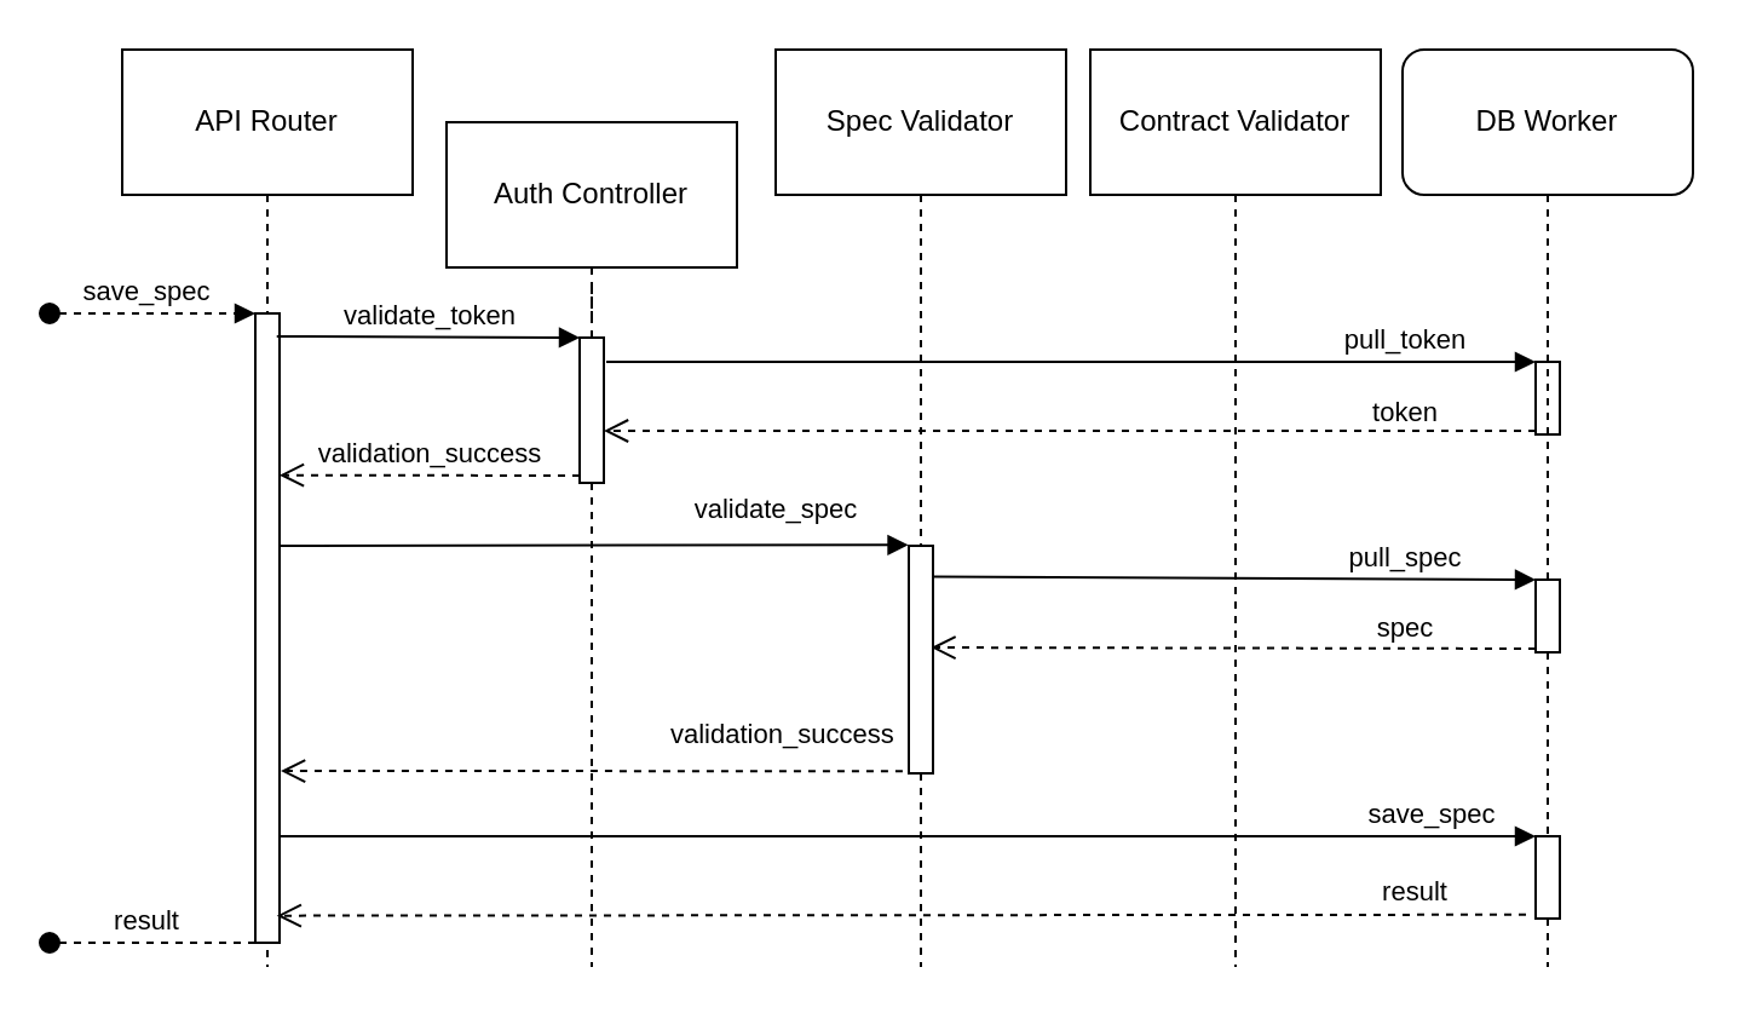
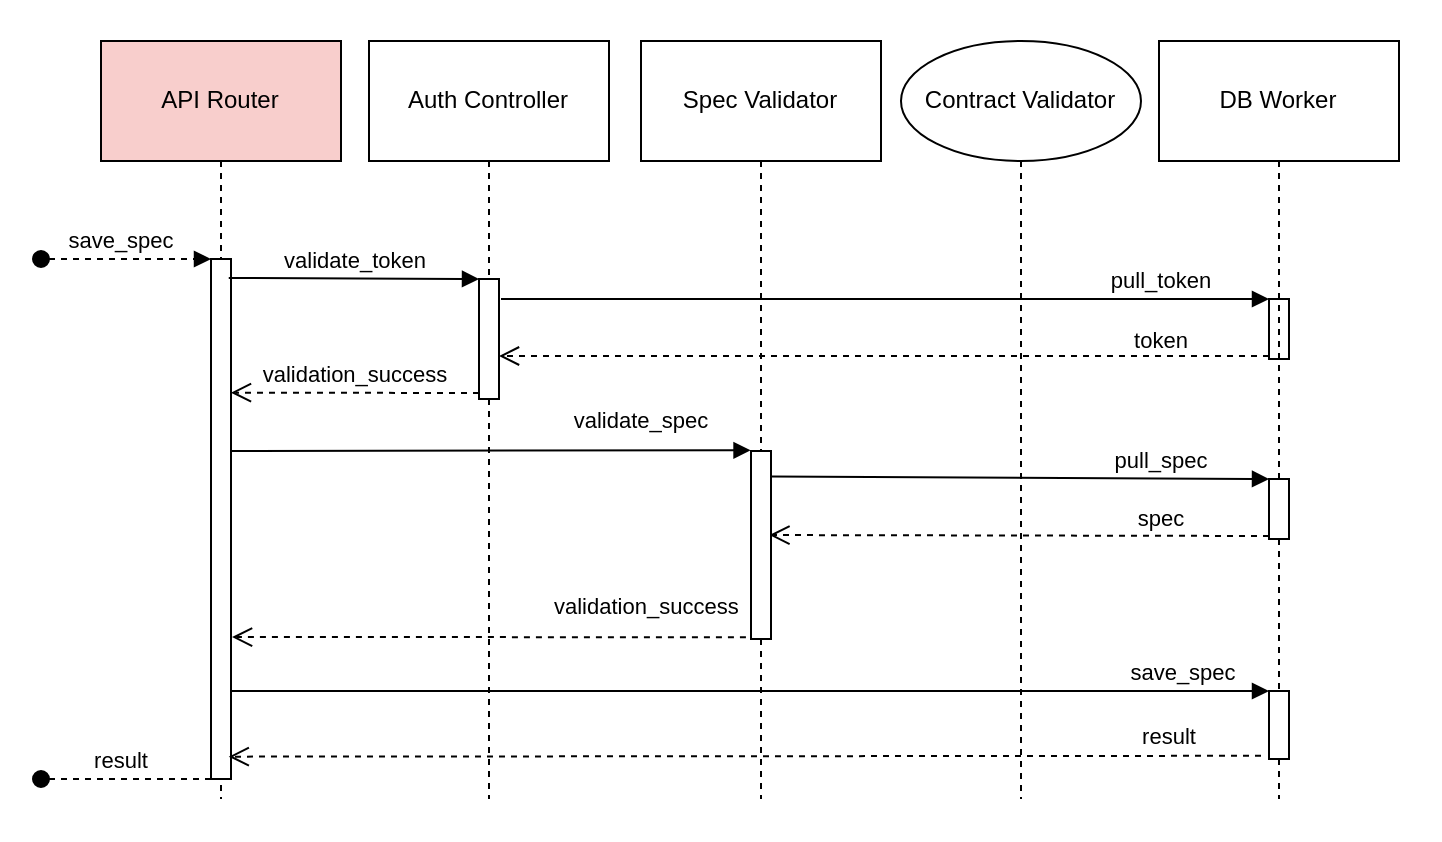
  <mxCell id="0" />
  <mxCell id="1" parent="0" />
  <mxCell id="2" style="edgeStyle=orthogonalEdgeStyle;rounded=0;orthogonalLoop=1;jettySize=auto;html=1;exitX=0.5;exitY=1;exitDx=0;exitDy=0;dashed=1;endArrow=none;endFill=0;" parent="1" source="3" edge="1"><mxGeometry relative="1" as="geometry"><mxPoint x="110" y="399" as="targetPoint" /></mxGeometry></mxCell>
- <mxCell id="3" value="API Router" style="rounded=0;whiteSpace=wrap;html=1;" parent="1" vertex="1"><mxGeometry x="50" y="20" width="120" height="60" as="geometry" /></mxCell>
+ <mxCell id="3" value="API Router" style="rounded=0;whiteSpace=wrap;html=1;fillColor=#f8cecc;" parent="1" vertex="1"><mxGeometry x="50" y="20" width="120" height="60" as="geometry" /></mxCell>
  <mxCell id="4" style="edgeStyle=orthogonalEdgeStyle;rounded=0;orthogonalLoop=1;jettySize=auto;html=1;exitX=0.5;exitY=1;exitDx=0;exitDy=0;dashed=1;endArrow=none;endFill=0;startArrow=none;" parent="1" source="24" edge="1"><mxGeometry relative="1" as="geometry"><mxPoint x="244" y="399" as="targetPoint" /></mxGeometry></mxCell>
- <mxCell id="5" value="Auth Controller" style="rounded=0;whiteSpace=wrap;html=1;" parent="1" vertex="1"><mxGeometry x="184" y="50" width="120" height="60" as="geometry" /></mxCell>
+ <mxCell id="5" value="Auth Controller" style="rounded=0;whiteSpace=wrap;html=1;" parent="1" vertex="1"><mxGeometry x="184" y="20" width="120" height="60" as="geometry" /></mxCell>
  <mxCell id="6" style="edgeStyle=orthogonalEdgeStyle;rounded=0;orthogonalLoop=1;jettySize=auto;html=1;exitX=0.5;exitY=1;exitDx=0;exitDy=0;dashed=1;endArrow=none;endFill=0;startArrow=none;" parent="1" source="31" edge="1"><mxGeometry relative="1" as="geometry"><mxPoint x="380" y="399" as="targetPoint" /></mxGeometry></mxCell>
  <mxCell id="7" value="Spec Validator&lt;span style=&quot;color: rgba(0 , 0 , 0 , 0) ; font-family: monospace ; font-size: 0px&quot;&gt;%3CmxGraphModel%3E%3Croot%3E%3CmxCell%20id%3D%220%22%2F%3E%3CmxCell%20id%3D%221%22%20parent%3D%220%22%2F%3E%3CmxCell%20id%3D%222%22%20value%3D%22Auth%20Controller%22%20style%3D%22rounded%3D0%3BwhiteSpace%3Dwrap%3Bhtml%3D1%3B%22%20vertex%3D%221%22%20parent%3D%221%22%3E%3CmxGeometry%20x%3D%22354%22%20y%3D%22110%22%20width%3D%22120%22%20height%3D%2260%22%20as%3D%22geometry%22%2F%3E%3C%2FmxCell%3E%3C%2Froot%3E%3C%2FmxGraphModel%3E&lt;/span&gt;" style="rounded=0;whiteSpace=wrap;html=1;" parent="1" vertex="1"><mxGeometry x="320" y="20" width="120" height="60" as="geometry" /></mxCell>
  <mxCell id="8" style="edgeStyle=orthogonalEdgeStyle;rounded=0;orthogonalLoop=1;jettySize=auto;html=1;exitX=0.5;exitY=1;exitDx=0;exitDy=0;dashed=1;endArrow=none;endFill=0;" parent="1" source="9" edge="1"><mxGeometry relative="1" as="geometry"><mxPoint x="510" y="399" as="targetPoint" /></mxGeometry></mxCell>
- <mxCell id="9" value="Contract Validator" style="rounded=0;whiteSpace=wrap;html=1;" parent="1" vertex="1"><mxGeometry x="450" y="20" width="120" height="60" as="geometry" /></mxCell>
+ <mxCell id="9" value="Contract Validator" style="ellipse;whiteSpace=wrap;html=1;" parent="1" vertex="1"><mxGeometry x="450" y="20" width="120" height="60" as="geometry" /></mxCell>
  <mxCell id="10" style="edgeStyle=orthogonalEdgeStyle;rounded=0;orthogonalLoop=1;jettySize=auto;html=1;exitX=0.5;exitY=1;exitDx=0;exitDy=0;dashed=1;endArrow=none;endFill=0;startArrow=none;" parent="1" source="22" edge="1"><mxGeometry relative="1" as="geometry"><mxPoint x="639" y="399" as="targetPoint" /></mxGeometry></mxCell>
- <mxCell id="11" value="DB Worker" style="whiteSpace=wrap;html=1;rounded=1;" parent="1" vertex="1"><mxGeometry x="579" y="20" width="120" height="60" as="geometry" /></mxCell>
+ <mxCell id="11" value="DB Worker" style="rounded=0;whiteSpace=wrap;html=1;" parent="1" vertex="1"><mxGeometry x="579" y="20" width="120" height="60" as="geometry" /></mxCell>
  <mxCell id="12" value="" style="html=1;points=[];perimeter=orthogonalPerimeter;" parent="1" vertex="1"><mxGeometry x="105" y="129" width="10" height="260" as="geometry" /></mxCell>
  <mxCell id="13" value="save_spec" style="html=1;verticalAlign=bottom;startArrow=oval;endArrow=block;startSize=8;rounded=0;dashed=1;" parent="1" edge="1"><mxGeometry x="-0.059" relative="1" as="geometry"><mxPoint x="20" y="129" as="sourcePoint" /><mxPoint as="offset" /><mxPoint x="105" y="129" as="targetPoint" /></mxGeometry></mxCell>
  <mxCell id="14" value="validate_token" style="html=1;verticalAlign=bottom;endArrow=block;entryX=0;entryY=0;rounded=0;exitX=0.887;exitY=0.043;exitDx=0;exitDy=0;exitPerimeter=0;" parent="1" edge="1"><mxGeometry relative="1" as="geometry"><mxPoint x="113.87" y="138.46" as="sourcePoint" /><mxPoint x="239" y="139" as="targetPoint" /></mxGeometry></mxCell>
  <mxCell id="15" value="validation_success" style="html=1;verticalAlign=bottom;endArrow=open;dashed=1;endSize=8;exitX=0;exitY=0.95;rounded=0;entryX=0.997;entryY=0.257;entryDx=0;entryDy=0;entryPerimeter=0;" parent="1" source="24" target="12" edge="1"><mxGeometry relative="1" as="geometry"><mxPoint x="140" y="229" as="targetPoint" /></mxGeometry></mxCell>
  <mxCell id="16" value="" style="html=1;verticalAlign=bottom;endArrow=open;dashed=1;endSize=8;exitX=0.886;exitY=0.97;rounded=0;exitDx=0;exitDy=0;exitPerimeter=0;entryX=1.051;entryY=0.727;entryDx=0;entryDy=0;entryPerimeter=0;" parent="1" edge="1" target="12" source="18"><mxGeometry x="-0.769" relative="1" as="geometry"><mxPoint x="115" y="315.5" as="targetPoint" /><mxPoint as="offset" /><mxPoint x="505" y="315.5" as="sourcePoint" /></mxGeometry></mxCell>
  <mxCell id="17" value="validate_spec" style="html=1;verticalAlign=bottom;endArrow=block;rounded=0;entryX=-0.023;entryY=-0.004;entryDx=0;entryDy=0;entryPerimeter=0;" parent="1" edge="1" target="31"><mxGeometry x="0.578" y="6" relative="1" as="geometry"><mxPoint x="115" y="225" as="sourcePoint" /><mxPoint x="370" y="229" as="targetPoint" /><mxPoint as="offset" /></mxGeometry></mxCell>
  <mxCell id="18" value="&lt;span style=&quot;color: rgb(0 , 0 , 0) ; font-family: &amp;#34;helvetica&amp;#34; ; font-size: 11px ; font-style: normal ; font-weight: 400 ; letter-spacing: normal ; text-align: center ; text-indent: 0px ; text-transform: none ; word-spacing: 0px ; background-color: rgb(255 , 255 , 255) ; display: inline ; float: none&quot;&gt;validation_success&lt;/span&gt;" style="text;whiteSpace=wrap;html=1;" parent="1" vertex="1"><mxGeometry x="275" y="289" width="110" height="30" as="geometry" /></mxCell>
  <mxCell id="19" value="save_spec" style="html=1;verticalAlign=bottom;endArrow=block;entryX=0;entryY=0;rounded=0;" parent="1" target="22" edge="1"><mxGeometry x="0.834" relative="1" as="geometry"><mxPoint x="115" y="345" as="sourcePoint" /><mxPoint as="offset" /></mxGeometry></mxCell>
  <mxCell id="20" value="pull_spec" style="html=1;verticalAlign=bottom;endArrow=block;entryX=0;entryY=0;rounded=0;exitX=0.989;exitY=0.136;exitDx=0;exitDy=0;exitPerimeter=0;" parent="1" target="33" edge="1" source="31"><mxGeometry x="0.567" relative="1" as="geometry"><mxPoint x="390" y="239" as="sourcePoint" /><mxPoint as="offset" /></mxGeometry></mxCell>
  <mxCell id="21" value="spec" style="html=1;verticalAlign=bottom;endArrow=open;dashed=1;endSize=8;exitX=0;exitY=0.95;rounded=0;entryX=0.921;entryY=0.447;entryDx=0;entryDy=0;entryPerimeter=0;" parent="1" source="33" edge="1" target="31"><mxGeometry x="-0.567" y="1" relative="1" as="geometry"><mxPoint x="515" y="313.5" as="targetPoint" /><mxPoint as="offset" /></mxGeometry></mxCell>
  <mxCell id="22" value="" style="html=1;points=[];perimeter=orthogonalPerimeter;" parent="1" vertex="1"><mxGeometry x="634" y="345" width="10" height="34" as="geometry" /></mxCell>
  <mxCell id="23" value="" style="edgeStyle=orthogonalEdgeStyle;rounded=0;orthogonalLoop=1;jettySize=auto;html=1;exitX=0.5;exitY=1;exitDx=0;exitDy=0;dashed=1;endArrow=none;endFill=0;startArrow=none;" parent="1" source="33" target="22" edge="1"><mxGeometry relative="1" as="geometry"><mxPoint x="639" y="439" as="targetPoint" /><mxPoint x="639" y="140" as="sourcePoint" /><Array as="points"><mxPoint x="639" y="289" /><mxPoint x="639" y="289" /></Array></mxGeometry></mxCell>
  <mxCell id="24" value="" style="html=1;points=[];perimeter=orthogonalPerimeter;" parent="1" vertex="1"><mxGeometry x="239" y="139" width="10" height="60" as="geometry" /></mxCell>
  <mxCell id="25" value="" style="edgeStyle=orthogonalEdgeStyle;rounded=0;orthogonalLoop=1;jettySize=auto;html=1;exitX=0.5;exitY=1;exitDx=0;exitDy=0;dashed=1;endArrow=none;endFill=0;" edge="1" parent="1" source="5" target="24"><mxGeometry relative="1" as="geometry"><mxPoint x="244" y="439" as="targetPoint" /><mxPoint x="244" y="80" as="sourcePoint" /></mxGeometry></mxCell>
  <mxCell id="26" value="" style="html=1;points=[];perimeter=orthogonalPerimeter;" vertex="1" parent="1"><mxGeometry x="634" y="149" width="10" height="30" as="geometry" /></mxCell>
  <mxCell id="27" value="pull_token" style="html=1;verticalAlign=bottom;endArrow=block;entryX=0;entryY=0;rounded=0;exitX=1.1;exitY=0.167;exitDx=0;exitDy=0;exitPerimeter=0;" edge="1" target="26" parent="1" source="24"><mxGeometry x="0.719" relative="1" as="geometry"><mxPoint x="564" y="149" as="sourcePoint" /><mxPoint as="offset" /></mxGeometry></mxCell>
  <mxCell id="28" value="token" style="html=1;verticalAlign=bottom;endArrow=open;dashed=1;endSize=8;exitX=0;exitY=0.95;rounded=0;" edge="1" source="26" parent="1" target="24"><mxGeometry x="-0.72" y="1" relative="1" as="geometry"><mxPoint x="564" y="225" as="targetPoint" /><mxPoint as="offset" /></mxGeometry></mxCell>
  <mxCell id="29" value="result" style="html=1;verticalAlign=bottom;endArrow=open;dashed=1;endSize=8;exitX=-0.4;exitY=0.953;rounded=0;entryX=0.886;entryY=0.957;entryDx=0;entryDy=0;entryPerimeter=0;exitDx=0;exitDy=0;exitPerimeter=0;" edge="1" parent="1" source="22" target="12"><mxGeometry x="-0.823" relative="1" as="geometry"><mxPoint x="505" y="379" as="targetPoint" /><mxPoint x="625" y="379" as="sourcePoint" /><mxPoint as="offset" /></mxGeometry></mxCell>
  <mxCell id="30" value="result" style="html=1;verticalAlign=bottom;startArrow=oval;endArrow=none;startSize=8;rounded=0;dashed=1;endFill=0;startFill=1;" edge="1" parent="1"><mxGeometry x="-0.059" relative="1" as="geometry"><mxPoint x="20" y="389" as="sourcePoint" /><mxPoint as="offset" /><mxPoint x="105" y="389" as="targetPoint" /></mxGeometry></mxCell>
  <mxCell id="31" value="" style="html=1;points=[];perimeter=orthogonalPerimeter;" parent="1" vertex="1"><mxGeometry x="375" y="225" width="10" height="94" as="geometry" /></mxCell>
  <mxCell id="32" value="" style="edgeStyle=orthogonalEdgeStyle;rounded=0;orthogonalLoop=1;jettySize=auto;html=1;exitX=0.5;exitY=1;exitDx=0;exitDy=0;dashed=1;endArrow=none;endFill=0;" edge="1" parent="1" source="7" target="31"><mxGeometry relative="1" as="geometry"><mxPoint x="380" y="399" as="targetPoint" /><mxPoint x="380" y="80" as="sourcePoint" /></mxGeometry></mxCell>
  <mxCell id="33" value="" style="html=1;points=[];perimeter=orthogonalPerimeter;" parent="1" vertex="1"><mxGeometry x="634" y="239" width="10" height="30" as="geometry" /></mxCell>
  <mxCell id="34" value="" style="edgeStyle=orthogonalEdgeStyle;rounded=0;orthogonalLoop=1;jettySize=auto;html=1;exitX=0.5;exitY=1;exitDx=0;exitDy=0;dashed=1;endArrow=none;endFill=0;" edge="1" parent="1" source="11" target="33"><mxGeometry relative="1" as="geometry"><mxPoint x="639" y="345" as="targetPoint" /><mxPoint x="639" y="80" as="sourcePoint" /><Array as="points" /></mxGeometry></mxCell>
